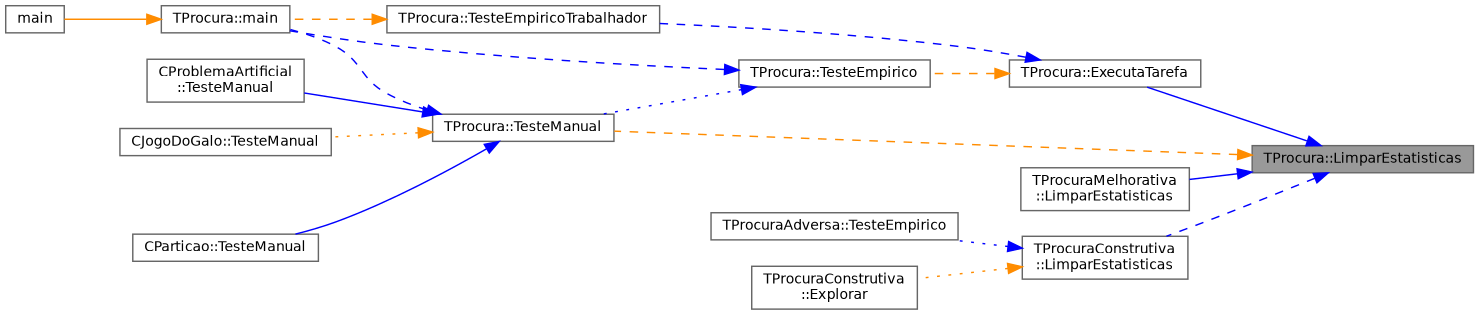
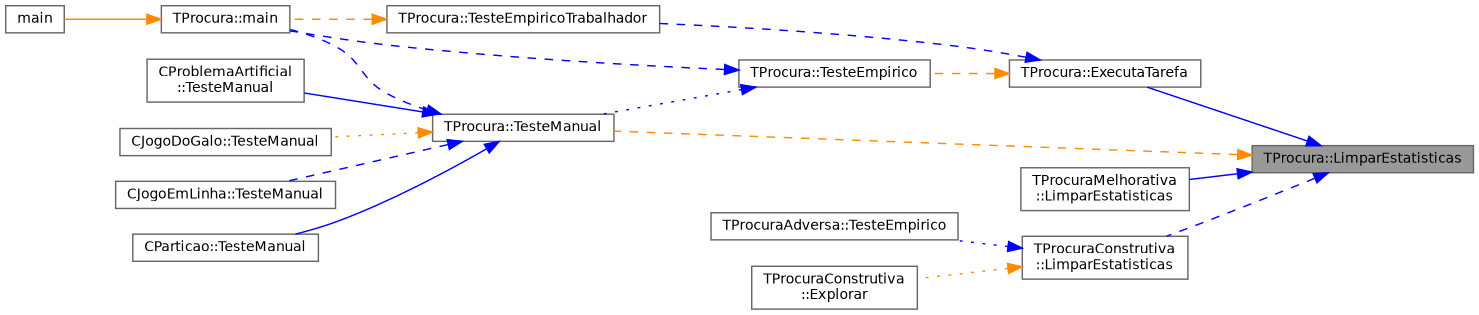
  digraph {
    rankdir=RL
    node [color=grey40 fillcolor=white fontname=Helvetica fontsize=10 shape=box style=filled]
    edge [color=blue dir=back fontname=Helvetica fontsize=10 labelfontname=Helvetica labelfontsize=10 style=dashed]
    n1 [color=gray40 fillcolor=grey60 fontcolor=black height=0.2 label="TProcura::LimparEstatisticas" width=0.4]
    n2 [height=0.2 label="TProcura::ExecutaTarefa" width=0.4]
    n3 [height=0.2 label="TProcura::TesteManual" width=0.4]
    n4 [height=0.2 label="TProcuraMelhorativa\l::LimparEstatisticas" width=0.4]
    n5 [height=0.2 label="TProcuraConstrutiva\l::LimparEstatisticas" width=0.4]
    n6 [height=0.2 label="TProcura::TesteEmpirico" width=0.4]
    n7 [height=0.2 label="TProcura::TesteEmpiricoTrabalhador" width=0.4]
    n8 [height=0.2 label="TProcura::main" width=0.4]
    n9 [height=0.2 label="CJogoDoGalo::TesteManual" width=0.4]
+   n10 [height=0.2 label="CJogoEmLinha::TesteManual" width=0.4]
    n11 [height=0.2 label="CParticao::TesteManual" width=0.4]
    n12 [height=0.2 label="CProblemaArtificial\l::TesteManual" width=0.4]
    n13 [height=0.2 label="TProcuraConstrutiva\l::Explorar" width=0.4]
    n14 [height=0.2 label="TProcuraAdversa::TesteEmpirico" width=0.4]
    n15 [height=0.2 label=main width=0.4]
    n1 -> n2 [style=solid]
    n1 -> n3 [color=darkorange]
    n1 -> n4 [style=solid]
    n1 -> n5
    n2 -> n6 [color=darkorange]
    n2 -> n7
    n3 -> n8
    n3 -> n9 [color=darkorange style=dotted]
+   n3 -> n10
    n3 -> n11 [style=solid]
    n3 -> n12 [style=solid]
    n5 -> n13 [color=darkorange style=dotted]
    n5 -> n14 [style=dotted]
    n6 -> n3 [style=dotted]
    n6 -> n8
    n7 -> n8 [color=darkorange]
    n8 -> n15 [color=darkorange style=solid]
  }
